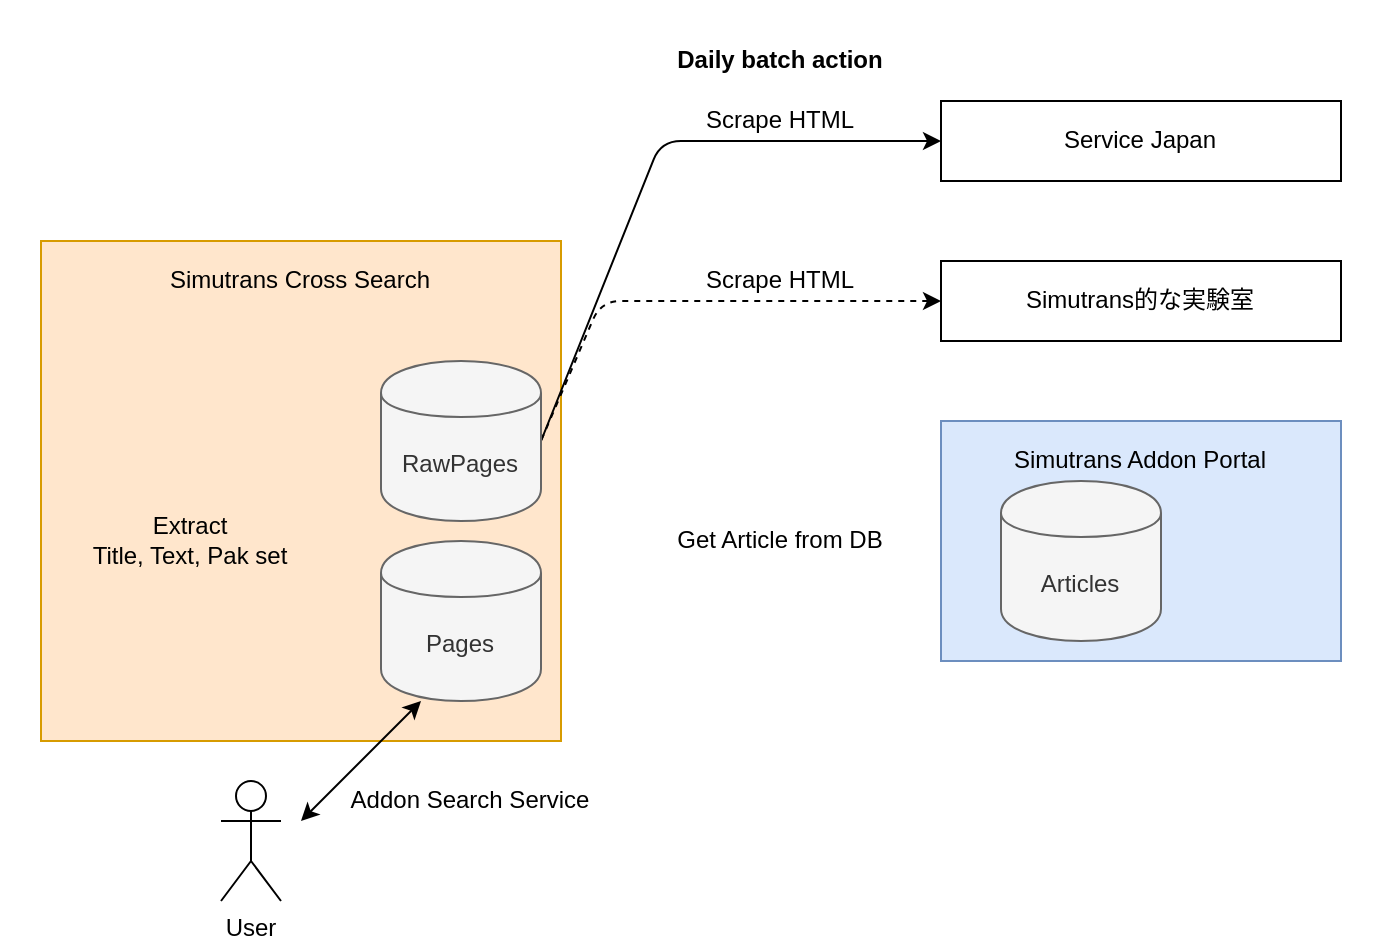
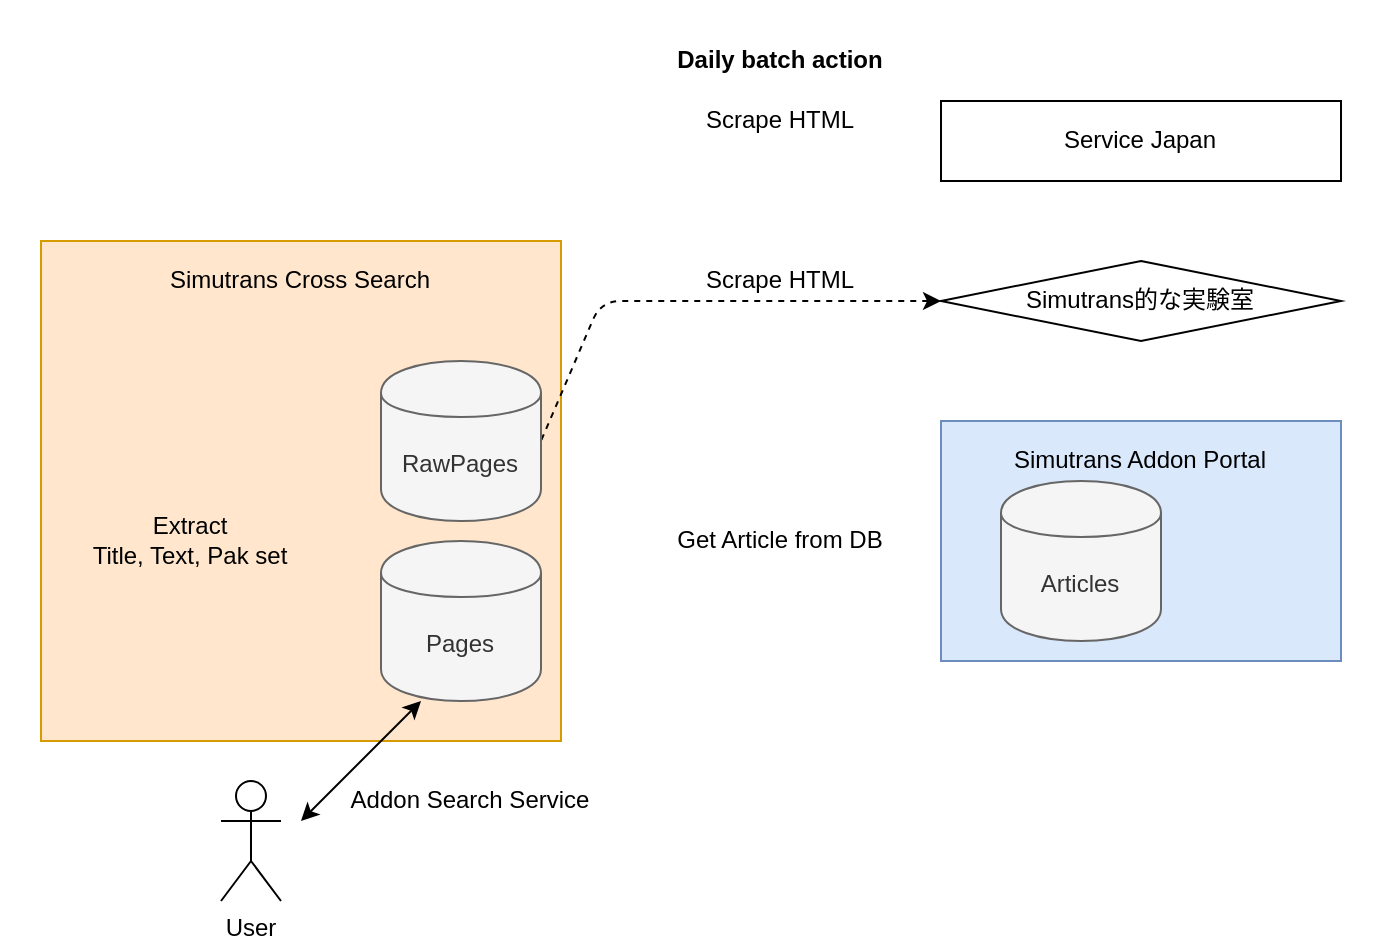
  <mxCell id="0" />
  <mxCell id="1" parent="0" />
  <mxCell id="2" value="" style="rounded=0;whiteSpace=wrap;html=1;verticalAlign=middle;fillColor=#dae8fc;strokeColor=#6c8ebf;" vertex="1" parent="1"><mxGeometry x="470" y="210" width="200" height="120" as="geometry" /></mxCell>
  <mxCell id="3" value="" style="rounded=0;whiteSpace=wrap;html=1;verticalAlign=middle;fillColor=#ffe6cc;strokeColor=#d79b00;" vertex="1" parent="1"><mxGeometry x="20" y="120" width="260" height="250" as="geometry" /></mxCell>
  <mxCell id="4" value="Simutrans Addon Portal" style="rounded=0;whiteSpace=wrap;html=1;verticalAlign=middle;strokeColor=none;fillColor=none;" vertex="1" parent="1"><mxGeometry x="470" y="210" width="200" height="40" as="geometry" /></mxCell>
  <mxCell id="5" value="Service Japan" style="rounded=0;whiteSpace=wrap;html=1;" vertex="1" parent="1"><mxGeometry x="470" y="50" width="200" height="40" as="geometry" /></mxCell>
- <mxCell id="6" value="Simutrans的な実験室" style="rounded=0;whiteSpace=wrap;html=1;" vertex="1" parent="1"><mxGeometry x="470" y="130" width="200" height="40" as="geometry" /></mxCell>
+ <mxCell id="6" value="Simutrans的な実験室" style="rhombus;whiteSpace=wrap;html=1;" vertex="1" parent="1"><mxGeometry x="470" y="130" width="200" height="40" as="geometry" /></mxCell>
  <mxCell id="7" value="Simutrans Cross Search" style="rounded=0;whiteSpace=wrap;html=1;verticalAlign=middle;strokeColor=none;fillColor=none;align=center;" vertex="1" parent="1"><mxGeometry x="70" y="120" width="160" height="40" as="geometry" /></mxCell>
- <mxCell id="8" value="" style="endArrow=none;html=1;exitX=0;exitY=0.5;exitDx=0;exitDy=0;entryX=1;entryY=0.5;entryDx=0;entryDy=0;startArrow=classic;startFill=1;endFill=0;" edge="1" parent="1" source="5" target="10"><mxGeometry width="50" height="50" relative="1" as="geometry"><mxPoint x="350" y="310" as="sourcePoint" /><mxPoint x="400" y="260" as="targetPoint" /><Array as="points"><mxPoint x="330" y="70" /></Array></mxGeometry></mxCell>
  <mxCell id="9" value="" style="endArrow=none;html=1;exitX=0;exitY=0.5;exitDx=0;exitDy=0;entryX=1;entryY=0.5;entryDx=0;entryDy=0;startArrow=classic;startFill=1;endFill=0;dashed=1;" edge="1" parent="1" source="6" target="10"><mxGeometry width="50" height="50" relative="1" as="geometry"><mxPoint x="480" y="80" as="sourcePoint" /><mxPoint x="280" y="140" as="targetPoint" /><Array as="points"><mxPoint x="300" y="150" /></Array></mxGeometry></mxCell>
  <mxCell id="10" value="RawPages" style="shape=cylinder;whiteSpace=wrap;html=1;boundedLbl=1;backgroundOutline=1;fillColor=#f5f5f5;strokeColor=#666666;fontColor=#333333;" vertex="1" parent="1"><mxGeometry x="190" y="180" width="80" height="80" as="geometry" /></mxCell>
  <mxCell id="11" value="Scrape HTML" style="text;html=1;strokeColor=none;fillColor=none;align=center;verticalAlign=middle;whiteSpace=wrap;rounded=0;" vertex="1" parent="1"><mxGeometry x="340" y="130" width="100" height="20" as="geometry" /></mxCell>
  <mxCell id="12" value="Scrape HTML" style="text;html=1;strokeColor=none;fillColor=none;align=center;verticalAlign=middle;whiteSpace=wrap;rounded=0;" vertex="1" parent="1"><mxGeometry x="340" y="50" width="100" height="20" as="geometry" /></mxCell>
  <mxCell id="13" value="Get Article from DB" style="text;html=1;strokeColor=none;fillColor=none;align=center;verticalAlign=middle;whiteSpace=wrap;rounded=0;" vertex="1" parent="1"><mxGeometry x="305" y="260" width="170" height="20" as="geometry" /></mxCell>
  <mxCell id="14" value="Articles" style="shape=cylinder;whiteSpace=wrap;html=1;boundedLbl=1;backgroundOutline=1;fillColor=#f5f5f5;strokeColor=#666666;fontColor=#333333;" vertex="1" parent="1"><mxGeometry x="500" y="240" width="80" height="80" as="geometry" /></mxCell>
  <mxCell id="15" value="Pages" style="shape=cylinder;whiteSpace=wrap;html=1;boundedLbl=1;backgroundOutline=1;fillColor=#f5f5f5;strokeColor=#666666;fontColor=#333333;" vertex="1" parent="1"><mxGeometry x="190" y="270" width="80" height="80" as="geometry" /></mxCell>
  <mxCell id="16" value="Extract &lt;br&gt;Title, Text, Pak set" style="text;html=1;strokeColor=none;fillColor=none;align=center;verticalAlign=middle;whiteSpace=wrap;rounded=0;" vertex="1" parent="1"><mxGeometry x="20" y="250" width="150" height="40" as="geometry" /></mxCell>
  <mxCell id="17" value="" style="endArrow=classic;startArrow=classic;html=1;" edge="1" parent="1"><mxGeometry width="50" height="50" relative="1" as="geometry"><mxPoint x="150" y="410" as="sourcePoint" /><mxPoint x="210" y="350" as="targetPoint" /></mxGeometry></mxCell>
  <mxCell id="18" value="Addon Search Service" style="text;html=1;strokeColor=none;fillColor=none;align=center;verticalAlign=middle;whiteSpace=wrap;rounded=0;" vertex="1" parent="1"><mxGeometry x="165" y="390" width="140" height="20" as="geometry" /></mxCell>
  <mxCell id="19" value="User" style="shape=umlActor;verticalLabelPosition=bottom;labelBackgroundColor=#ffffff;verticalAlign=top;html=1;outlineConnect=0;fillColor=none;align=center;" vertex="1" parent="1"><mxGeometry x="110" y="390" width="30" height="60" as="geometry" /></mxCell>
  <mxCell id="20" value="Daily batch action" style="text;html=1;strokeColor=none;fillColor=none;align=center;verticalAlign=middle;whiteSpace=wrap;rounded=0;fontStyle=1" vertex="1" parent="1"><mxGeometry x="290" y="20" width="200" height="20" as="geometry" /></mxCell>
